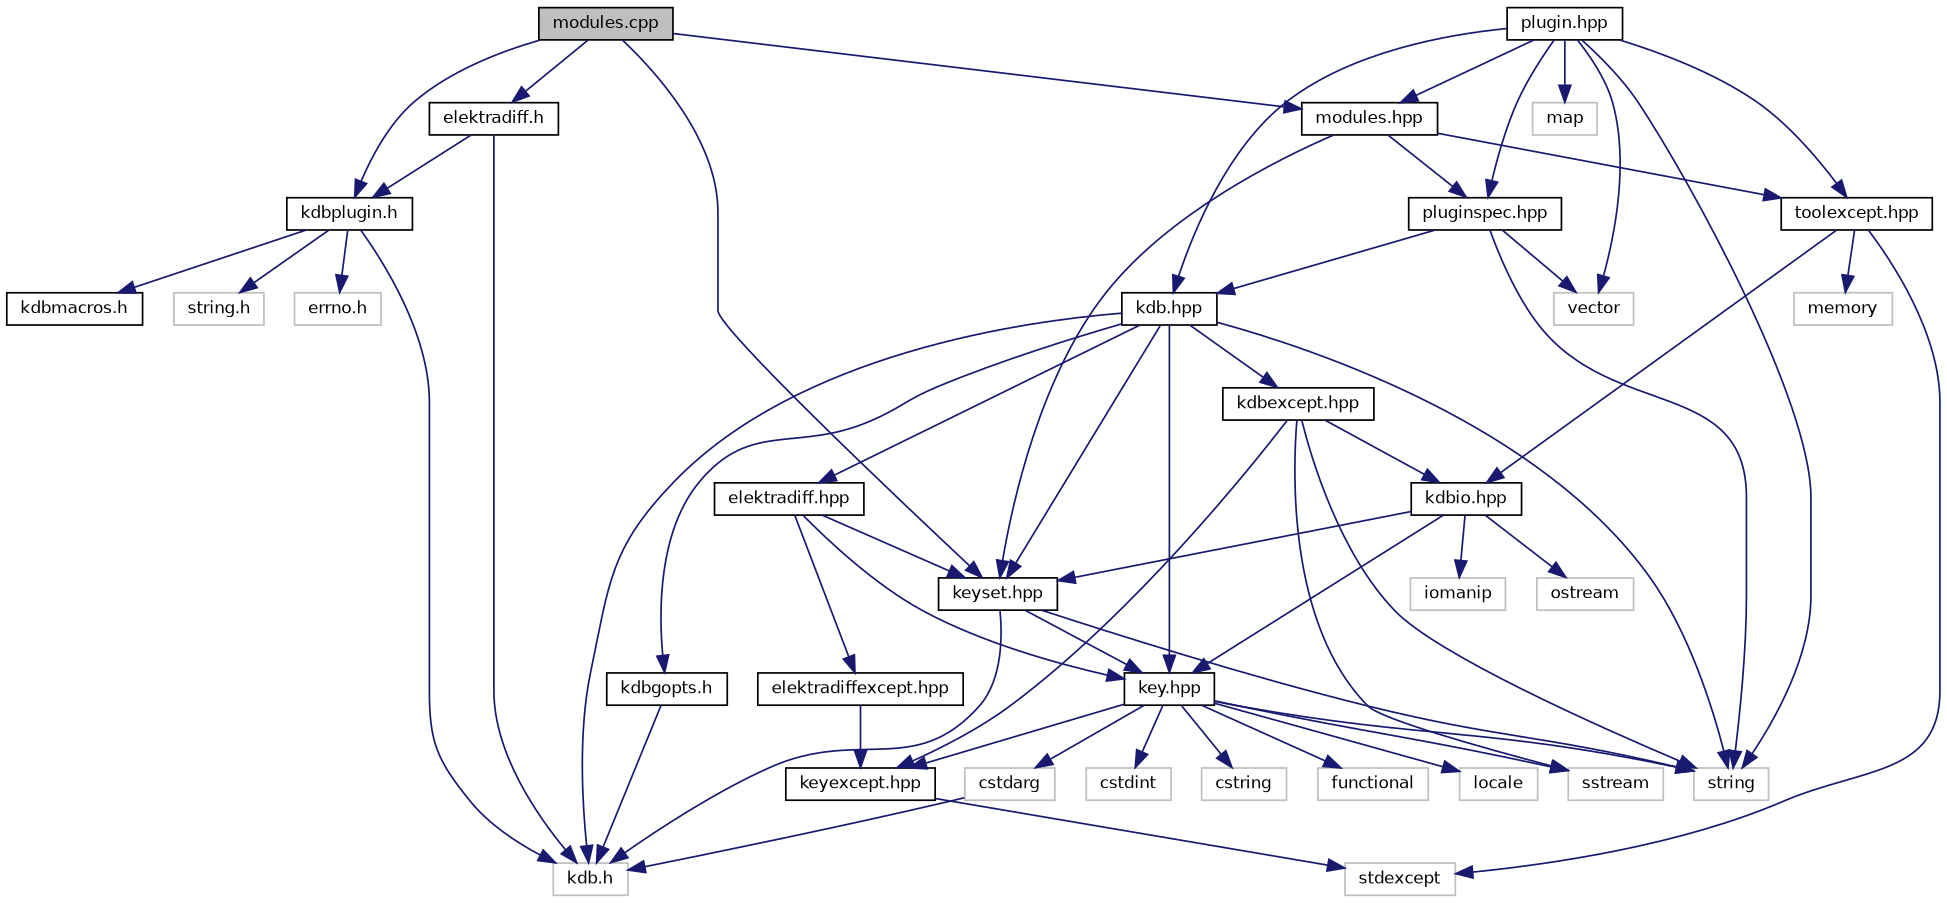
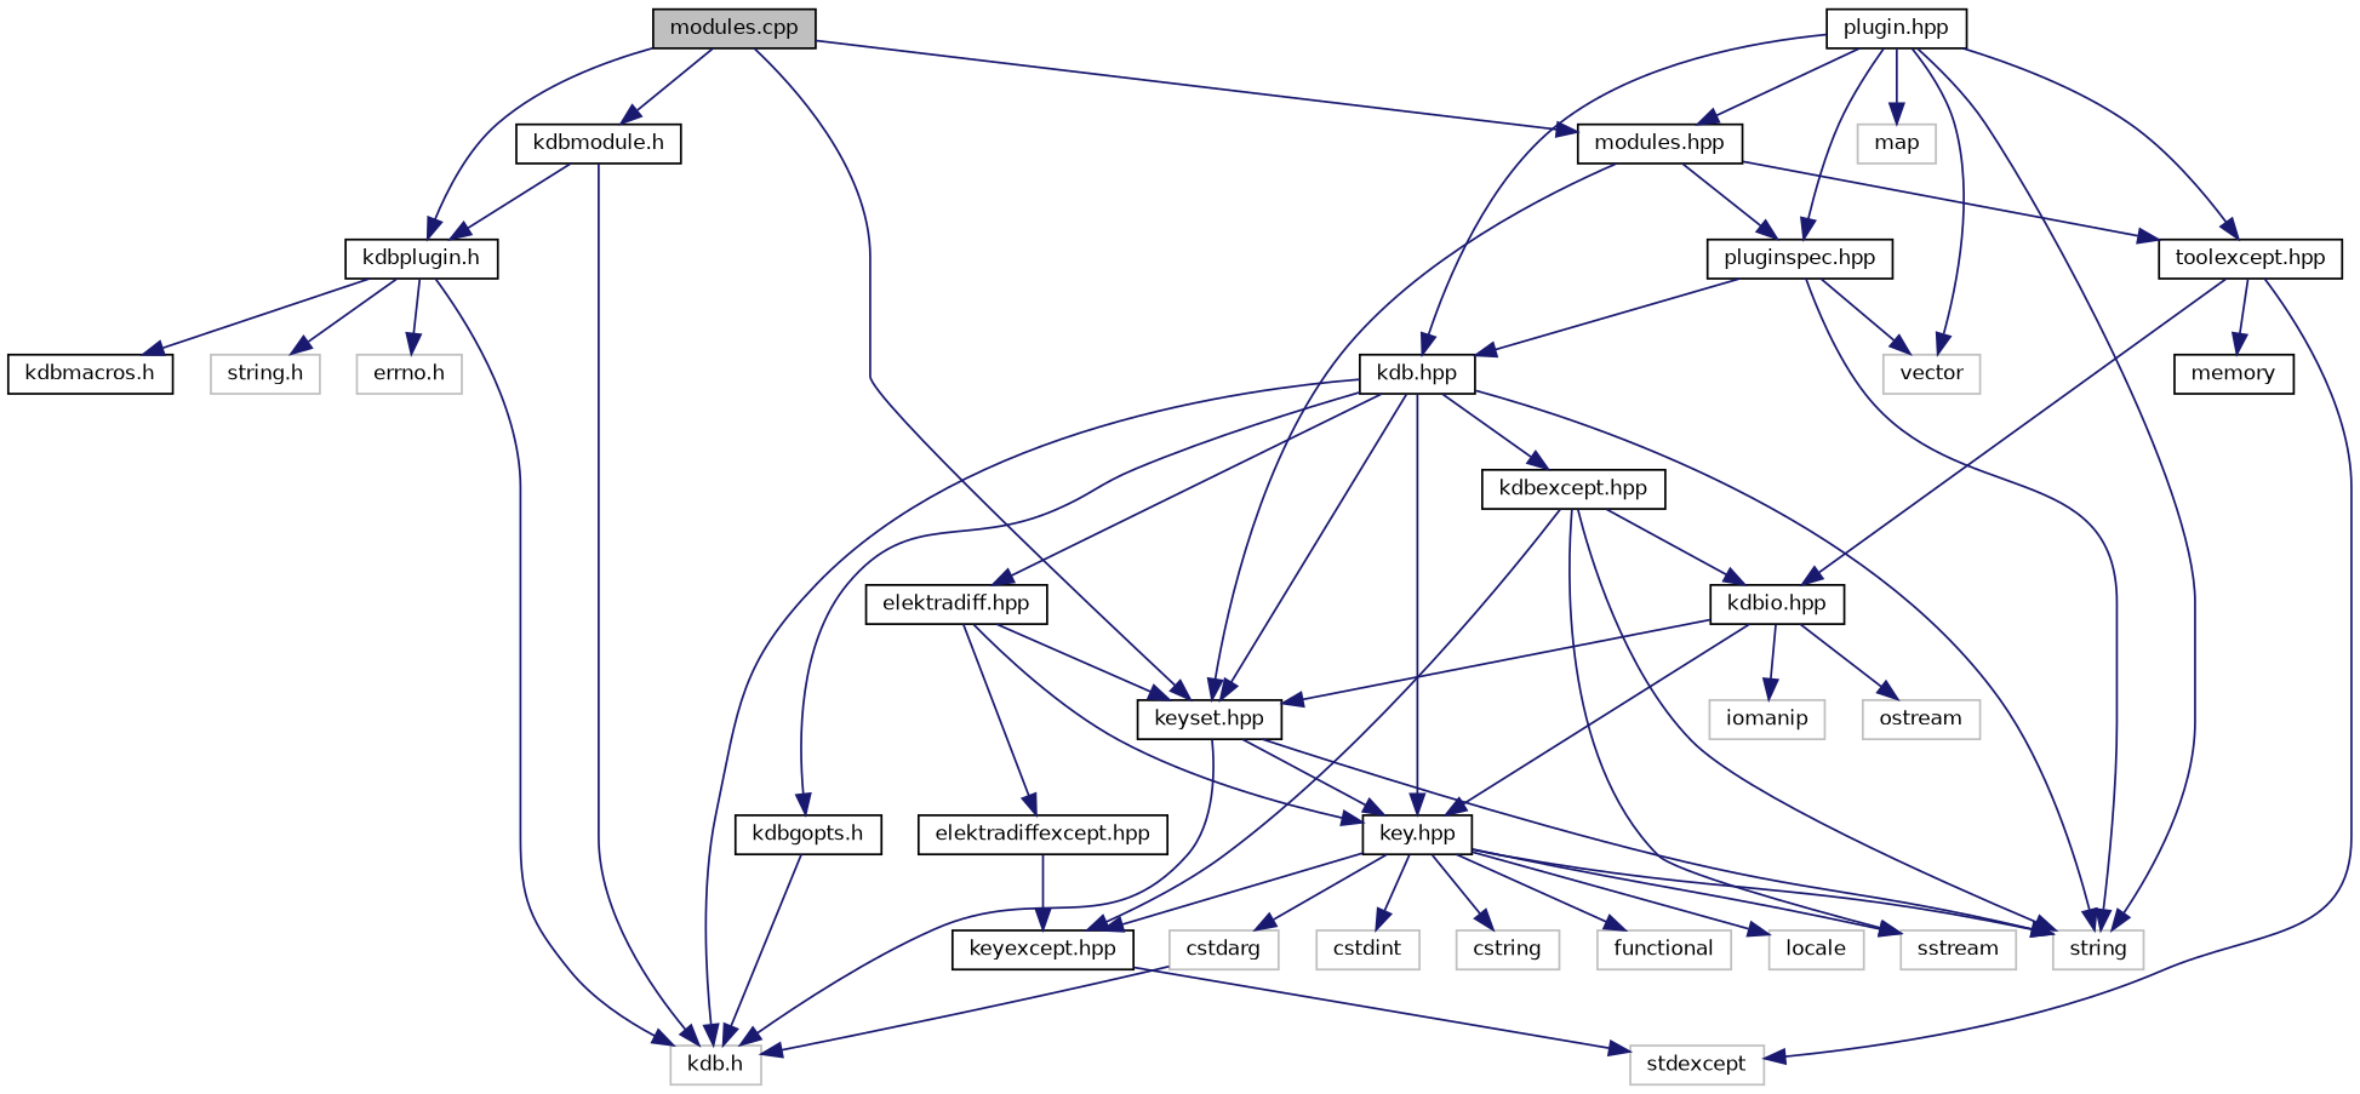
  digraph {
    node [color=black fillcolor=white fontname=Helvetica fontsize=10 shape=record style=filled]
    edge [color=midnightblue fontname=Helvetica fontsize=10 labelfontname=Helvetica labelfontsize=10 style=solid]
    n1 [fillcolor=grey75 fontcolor=black height=0.2 label="modules.cpp" width=0.4]
    n2 [height=0.2 label="keyset.hpp" width=0.4]
    n3 [height=0.2 label="modules.hpp" width=0.4]
-   n4 [height=0.2 label="elektradiff.h" width=0.4]
+   n4 [height=0.2 label="kdbmodule.h" width=0.4]
    n5 [height=0.2 label="kdbplugin.h" width=0.4]
    n6 [color=grey75 height=0.2 label="kdb.h" width=0.4]
    n7 [height=0.2 label="key.hpp" width=0.4]
    n8 [color=grey75 height=0.2 label=string width=0.4]
    n9 [height=0.2 label="pluginspec.hpp" width=0.4]
    n10 [height=0.2 label="toolexcept.hpp" width=0.4]
    n11 [color=grey75 height=0.2 label="errno.h" width=0.4]
    n12 [height=0.2 label="kdbmacros.h" width=0.4]
    n13 [color=grey75 height=0.2 label="string.h" width=0.4]
    n14 [color=grey75 height=0.2 label=cstdarg width=0.4]
    n15 [color=grey75 height=0.2 label=cstdint width=0.4]
    n16 [color=grey75 height=0.2 label=cstring width=0.4]
    n17 [color=grey75 height=0.2 label=functional width=0.4]
    n18 [color=grey75 height=0.2 label=locale width=0.4]
    n19 [color=grey75 height=0.2 label=sstream width=0.4]
    n20 [height=0.2 label="keyexcept.hpp" width=0.4]
    n21 [color=grey75 height=0.2 label=stdexcept width=0.4]
    n22 [height=0.2 label="plugin.hpp" width=0.4]
    n23 [height=0.2 label="kdb.hpp" width=0.4]
    n24 [color=grey75 height=0.2 label=vector width=0.4]
    n25 [color=grey75 height=0.2 label=map width=0.4]
    n26 [height=0.2 label="kdbio.hpp" width=0.4]
-   n27 [color=grey75 height=0.2 label=memory width=0.4]
+   n27 [height=0.2 label=memory width=0.4]
    n28 [height=0.2 label="elektradiff.hpp" width=0.4]
    n29 [height=0.2 label="kdbexcept.hpp" width=0.4]
    n30 [height=0.2 label="kdbgopts.h" width=0.4]
    n31 [height=0.2 label="elektradiffexcept.hpp" width=0.4]
    n32 [color=grey75 height=0.2 label=iomanip width=0.4]
    n33 [color=grey75 height=0.2 label=ostream width=0.4]
    n1 -> n2
    n1 -> n3
    n1 -> n4
    n1 -> n5
    n2 -> n6
    n2 -> n7
    n2 -> n8
    n3 -> n2
    n3 -> n9
    n3 -> n10
    n4 -> n5
    n4 -> n6
    n5 -> n6
    n5 -> n11
    n5 -> n12
    n5 -> n13
    n7 -> n8
    n7 -> n14
    n7 -> n15
    n7 -> n16
    n7 -> n17
    n7 -> n18
    n7 -> n19
    n7 -> n20
    n9 -> n8
    n9 -> n23
    n9 -> n24
    n10 -> n21
    n10 -> n26
    n10 -> n27
    n14 -> n6
    n20 -> n21
    n22 -> n3
    n22 -> n8
    n22 -> n9
    n22 -> n10
    n22 -> n23
    n22 -> n24
    n22 -> n25
    n23 -> n2
    n23 -> n6
    n23 -> n7
    n23 -> n8
    n23 -> n28
    n23 -> n29
    n23 -> n30
    n26 -> n2
    n26 -> n7
    n26 -> n32
    n26 -> n33
    n28 -> n2
    n28 -> n7
    n28 -> n31
    n29 -> n8
    n29 -> n19
    n29 -> n20
    n29 -> n26
    n30 -> n6
    n31 -> n20
  }
